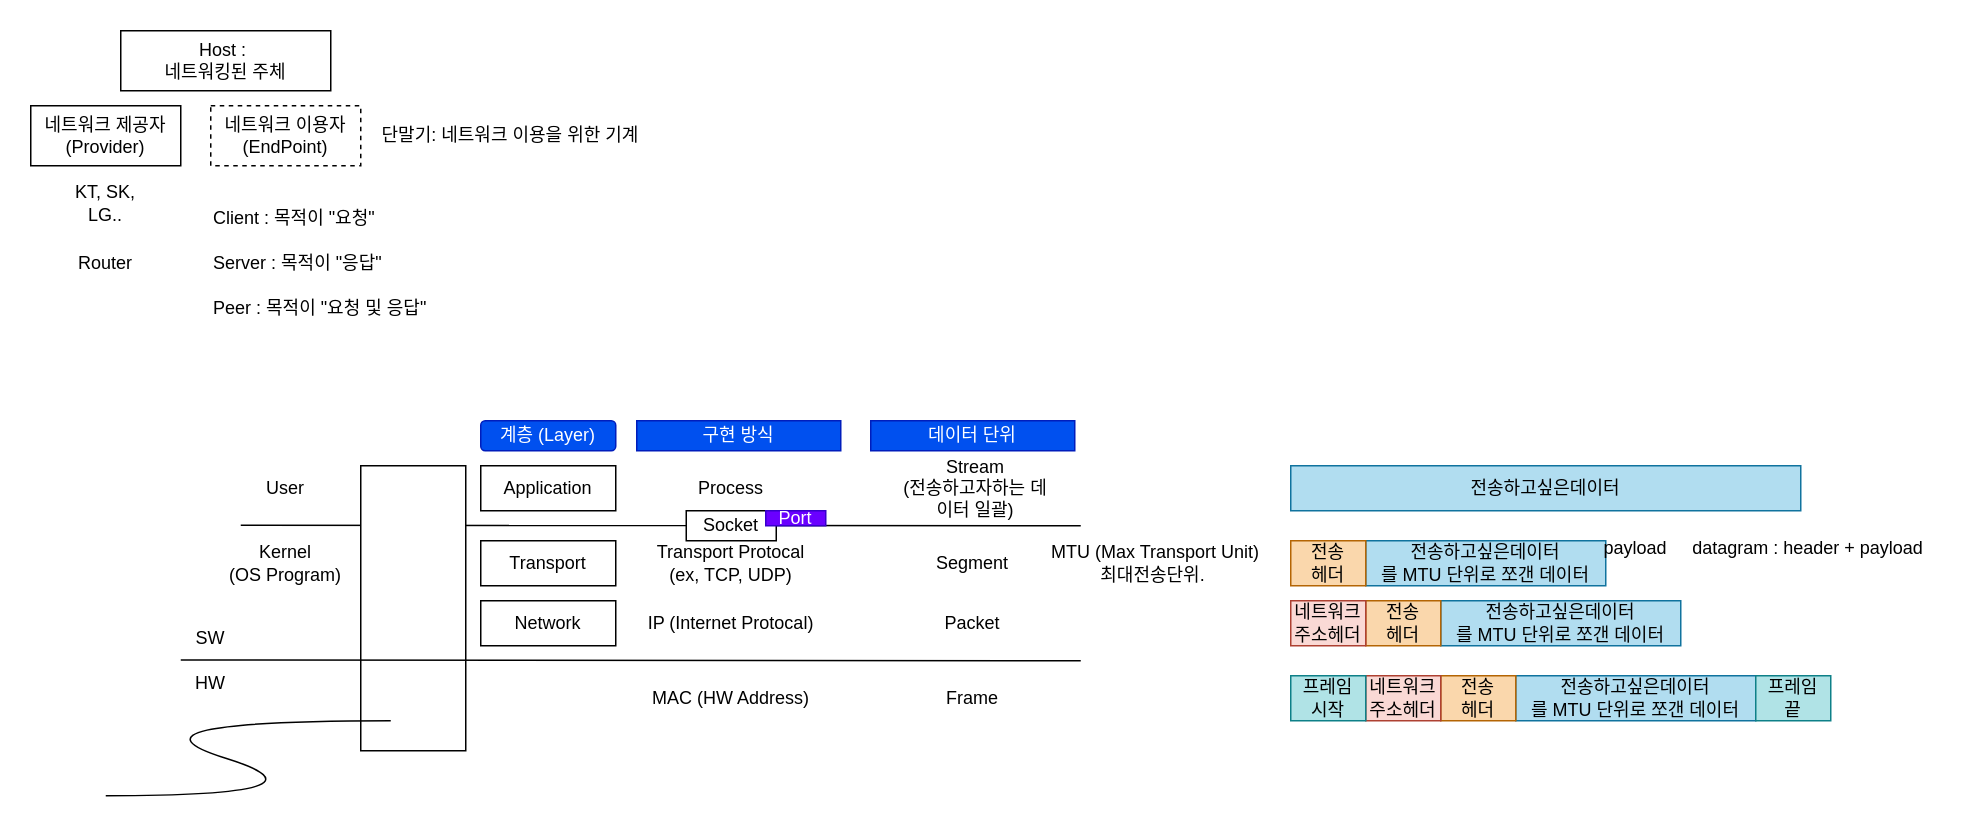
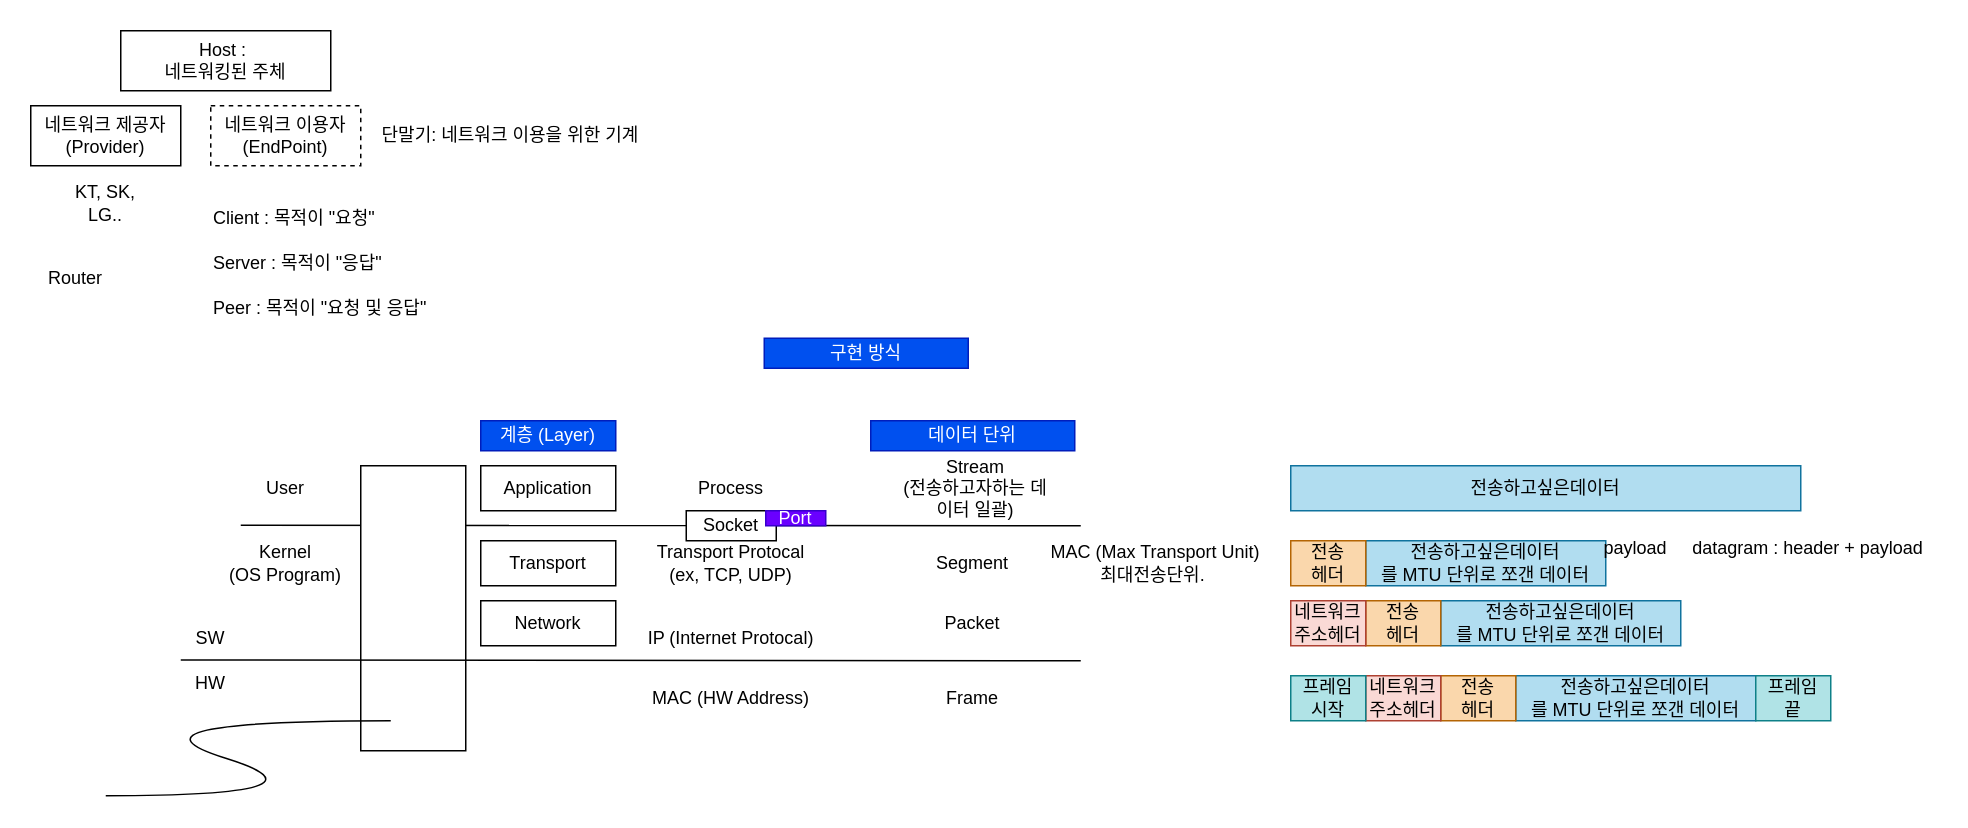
  <mxCell id="0" />
  <mxCell id="1" parent="0" />
  <mxCell id="2" value="" style="endArrow=none;html=1;rounded=0;" parent="1" edge="1"><mxGeometry width="50" height="50" relative="1" as="geometry"><mxPoint x="160" y="349.71" as="sourcePoint" /><mxPoint x="720" y="350" as="targetPoint" /></mxGeometry></mxCell>
  <mxCell id="3" value="Host :&amp;nbsp;&lt;div&gt;네트워킹된 주체&lt;/div&gt;" style="rounded=0;whiteSpace=wrap;html=1;" parent="1" vertex="1"><mxGeometry x="80" y="20" width="140" height="40" as="geometry" /></mxCell>
  <mxCell id="4" value="네트워크 제공자&lt;div&gt;(Provider)&lt;/div&gt;" style="rounded=0;whiteSpace=wrap;html=1;" parent="1" vertex="1"><mxGeometry x="20" y="70" width="100" height="40" as="geometry" /></mxCell>
  <mxCell id="5" value="네트워크 이용자&lt;div&gt;(EndPoint)&lt;/div&gt;" style="rounded=0;whiteSpace=wrap;html=1;dashed=1;" parent="1" vertex="1"><mxGeometry x="140" y="70" width="100" height="40" as="geometry" /></mxCell>
- <mxCell id="6" value="Router" style="text;html=1;align=center;verticalAlign=middle;whiteSpace=wrap;rounded=0;" parent="1" vertex="1"><mxGeometry x="40" y="160" width="60" height="30" as="geometry" /></mxCell>
+ <mxCell id="6" value="Router" style="text;html=1;align=center;verticalAlign=middle;whiteSpace=wrap;rounded=0;" parent="1" vertex="1"><mxGeometry x="20" y="170" width="60" height="30" as="geometry" /></mxCell>
  <mxCell id="7" value="KT, SK, LG.." style="text;html=1;align=center;verticalAlign=middle;whiteSpace=wrap;rounded=0;" parent="1" vertex="1"><mxGeometry x="40" y="120" width="60" height="30" as="geometry" /></mxCell>
  <mxCell id="8" value="단말기: 네트워크 이용을 위한 기계" style="text;html=1;align=center;verticalAlign=middle;whiteSpace=wrap;rounded=0;" parent="1" vertex="1"><mxGeometry x="240" y="75" width="200" height="30" as="geometry" /></mxCell>
  <mxCell id="9" value="Client : 목적이 &quot;요청&quot;" style="text;html=1;align=left;verticalAlign=middle;whiteSpace=wrap;rounded=0;" parent="1" vertex="1"><mxGeometry x="140" y="130" width="130" height="30" as="geometry" /></mxCell>
  <mxCell id="10" value="Server : 목적이 &quot;응답&quot;" style="text;html=1;align=left;verticalAlign=middle;whiteSpace=wrap;rounded=0;" parent="1" vertex="1"><mxGeometry x="140" y="160" width="130" height="30" as="geometry" /></mxCell>
  <mxCell id="11" value="Peer : 목적이 &quot;요청 및 응답&quot;" style="text;html=1;align=left;verticalAlign=middle;whiteSpace=wrap;rounded=0;" parent="1" vertex="1"><mxGeometry x="140" y="190" width="170" height="30" as="geometry" /></mxCell>
  <mxCell id="12" value="" style="rounded=0;whiteSpace=wrap;html=1;" parent="1" vertex="1"><mxGeometry x="240" y="310" width="70" height="190" as="geometry" /></mxCell>
  <mxCell id="13" value="" style="curved=1;endArrow=none;html=1;rounded=0;endFill=0;" parent="1" edge="1"><mxGeometry width="50" height="50" relative="1" as="geometry"><mxPoint x="70" y="530" as="sourcePoint" /><mxPoint x="260" y="480" as="targetPoint" /><Array as="points"><mxPoint x="230" y="530" /><mxPoint x="70" y="480" /></Array></mxGeometry></mxCell>
  <mxCell id="14" value="Network" style="rounded=0;whiteSpace=wrap;html=1;" parent="1" vertex="1"><mxGeometry x="320" y="400" width="90" height="30" as="geometry" /></mxCell>
- <mxCell id="15" value="IP (Internet Protocal)" style="text;html=1;align=center;verticalAlign=middle;whiteSpace=wrap;rounded=0;" parent="1" vertex="1"><mxGeometry x="424" y="400" width="126" height="30" as="geometry" /></mxCell>
+ <mxCell id="15" value="IP (Internet Protocal)" style="text;html=1;align=center;verticalAlign=middle;whiteSpace=wrap;rounded=0;" parent="1" vertex="1"><mxGeometry x="424" y="410" width="126" height="30" as="geometry" /></mxCell>
  <mxCell id="16" value="MAC (HW Address)" style="text;html=1;align=center;verticalAlign=middle;whiteSpace=wrap;rounded=0;" parent="1" vertex="1"><mxGeometry x="424" y="450" width="126" height="30" as="geometry" /></mxCell>
  <mxCell id="17" value="Transport" style="rounded=0;whiteSpace=wrap;html=1;" parent="1" vertex="1"><mxGeometry x="320" y="360" width="90" height="30" as="geometry" /></mxCell>
  <mxCell id="18" value="Transport Protocal&lt;div&gt;(ex, TCP, UDP)&lt;/div&gt;" style="text;html=1;align=center;verticalAlign=middle;whiteSpace=wrap;rounded=0;" parent="1" vertex="1"><mxGeometry x="424" y="360" width="126" height="30" as="geometry" /></mxCell>
  <mxCell id="19" value="Application" style="rounded=0;whiteSpace=wrap;html=1;" parent="1" vertex="1"><mxGeometry x="320" y="310" width="90" height="30" as="geometry" /></mxCell>
  <mxCell id="20" value="Process" style="text;html=1;align=center;verticalAlign=middle;whiteSpace=wrap;rounded=0;" parent="1" vertex="1"><mxGeometry x="424" y="310" width="126" height="30" as="geometry" /></mxCell>
  <mxCell id="21" value="Socket" style="rounded=0;whiteSpace=wrap;html=1;" parent="1" vertex="1"><mxGeometry x="457" y="340" width="60" height="20" as="geometry" /></mxCell>
  <mxCell id="22" value="Port" style="rounded=0;whiteSpace=wrap;html=1;fillColor=#6a00ff;fontColor=#ffffff;strokeColor=#3700CC;" parent="1" vertex="1"><mxGeometry x="510" y="340" width="40" height="10" as="geometry" /></mxCell>
  <mxCell id="23" value="" style="endArrow=none;html=1;rounded=0;" parent="1" edge="1"><mxGeometry width="50" height="50" relative="1" as="geometry"><mxPoint x="120" y="439.43" as="sourcePoint" /><mxPoint x="720" y="440" as="targetPoint" /></mxGeometry></mxCell>
  <mxCell id="24" value="HW" style="text;html=1;align=center;verticalAlign=middle;whiteSpace=wrap;rounded=0;" parent="1" vertex="1"><mxGeometry x="110" y="440" width="60" height="30" as="geometry" /></mxCell>
  <mxCell id="25" value="SW" style="text;html=1;align=center;verticalAlign=middle;whiteSpace=wrap;rounded=0;" parent="1" vertex="1"><mxGeometry x="110" y="410" width="60" height="30" as="geometry" /></mxCell>
  <mxCell id="26" value="Kernel&lt;div&gt;(OS Program)&lt;/div&gt;" style="text;html=1;align=center;verticalAlign=middle;whiteSpace=wrap;rounded=0;" parent="1" vertex="1"><mxGeometry x="150" y="360" width="80" height="30" as="geometry" /></mxCell>
  <mxCell id="27" value="User" style="text;html=1;align=center;verticalAlign=middle;whiteSpace=wrap;rounded=0;" parent="1" vertex="1"><mxGeometry x="150" y="310" width="80" height="30" as="geometry" /></mxCell>
- <mxCell id="28" value="계층 (Layer)" style="whiteSpace=wrap;html=1;fillColor=#0050ef;fontColor=#ffffff;strokeColor=#001DBC;rounded=1;" parent="1" vertex="1"><mxGeometry x="320" y="280" width="90" height="20" as="geometry" /></mxCell>
- <mxCell id="29" value="구현 방식" style="rounded=0;whiteSpace=wrap;html=1;fillColor=#0050ef;fontColor=#ffffff;strokeColor=#001DBC;" parent="1" vertex="1"><mxGeometry x="424" y="280" width="136" height="20" as="geometry" /></mxCell>
+ <mxCell id="28" value="계층 (Layer)" style="rounded=0;whiteSpace=wrap;html=1;fillColor=#0050ef;fontColor=#ffffff;strokeColor=#001DBC;" parent="1" vertex="1"><mxGeometry x="320" y="280" width="90" height="20" as="geometry" /></mxCell>
+ <mxCell id="29" value="구현 방식" style="rounded=0;whiteSpace=wrap;html=1;fillColor=#0050ef;fontColor=#ffffff;strokeColor=#001DBC;" parent="1" vertex="1"><mxGeometry x="509" y="225" width="136" height="20" as="geometry" /></mxCell>
  <mxCell id="30" value="데이터 단위" style="rounded=0;whiteSpace=wrap;html=1;fillColor=#0050ef;fontColor=#ffffff;strokeColor=#001DBC;" parent="1" vertex="1"><mxGeometry x="580" y="280" width="136" height="20" as="geometry" /></mxCell>
  <mxCell id="31" value="Stream&lt;div&gt;(전송하고자하는 데이터 일괄)&lt;/div&gt;" style="text;html=1;align=center;verticalAlign=middle;whiteSpace=wrap;rounded=0;" parent="1" vertex="1"><mxGeometry x="600" y="310" width="100" height="30" as="geometry" /></mxCell>
- <mxCell id="32" value="MTU (Max Transport Unit)&lt;div&gt;최대전송단위.&amp;nbsp;&lt;/div&gt;" style="text;html=1;align=center;verticalAlign=middle;whiteSpace=wrap;rounded=0;" parent="1" vertex="1"><mxGeometry x="690" y="360" width="160" height="30" as="geometry" /></mxCell>
+ <mxCell id="32" value="MAC (Max Transport Unit)&lt;div&gt;최대전송단위.&amp;nbsp;&lt;/div&gt;" style="text;html=1;align=center;verticalAlign=middle;whiteSpace=wrap;rounded=0;" parent="1" vertex="1"><mxGeometry x="690" y="360" width="160" height="30" as="geometry" /></mxCell>
  <mxCell id="33" value="Segment" style="text;html=1;align=center;verticalAlign=middle;whiteSpace=wrap;rounded=0;" parent="1" vertex="1"><mxGeometry x="598" y="360" width="100" height="30" as="geometry" /></mxCell>
  <mxCell id="34" value="전송하고싶은데이터" style="rounded=0;whiteSpace=wrap;html=1;fillColor=#b1ddf0;strokeColor=#10739e;fontColor=#000000;" parent="1" vertex="1"><mxGeometry x="860" y="310" width="340" height="30" as="geometry" /></mxCell>
  <mxCell id="35" value="전송하고싶은데이터&lt;div&gt;를 MTU 단위로 쪼갠 데이터&lt;/div&gt;" style="rounded=0;whiteSpace=wrap;html=1;fillColor=#b1ddf0;strokeColor=#10739e;fontColor=#000000;" parent="1" vertex="1"><mxGeometry x="910" y="360" width="160" height="30" as="geometry" /></mxCell>
  <mxCell id="36" value="전송&lt;div&gt;헤더&lt;/div&gt;" style="rounded=0;whiteSpace=wrap;html=1;fillColor=#fad7ac;strokeColor=#b46504;fontColor=#000000;" parent="1" vertex="1"><mxGeometry x="860" y="360" width="50" height="30" as="geometry" /></mxCell>
  <mxCell id="37" value="전송하고싶은데이터&lt;div&gt;를 MTU 단위로 쪼갠 데이터&lt;/div&gt;" style="rounded=0;whiteSpace=wrap;html=1;fillColor=#b1ddf0;strokeColor=#10739e;fontColor=#000000;" parent="1" vertex="1"><mxGeometry x="960" y="400" width="160" height="30" as="geometry" /></mxCell>
  <mxCell id="38" value="전송&lt;div&gt;헤더&lt;/div&gt;" style="rounded=0;whiteSpace=wrap;html=1;fillColor=#fad7ac;strokeColor=#b46504;fontColor=#000000;" parent="1" vertex="1"><mxGeometry x="910" y="400" width="50" height="30" as="geometry" /></mxCell>
  <mxCell id="39" value="네트워크&lt;div&gt;주소헤더&lt;/div&gt;" style="rounded=0;whiteSpace=wrap;html=1;fillColor=#fad9d5;strokeColor=#ae4132;fontColor=#000000;" parent="1" vertex="1"><mxGeometry x="860" y="400" width="50" height="30" as="geometry" /></mxCell>
  <mxCell id="40" value="Packet" style="text;html=1;align=center;verticalAlign=middle;whiteSpace=wrap;rounded=0;" parent="1" vertex="1"><mxGeometry x="598" y="400" width="100" height="30" as="geometry" /></mxCell>
  <mxCell id="41" value="전송하고싶은데이터&lt;div&gt;를 MTU 단위로 쪼갠 데이터&lt;/div&gt;" style="rounded=0;whiteSpace=wrap;html=1;fillColor=#b1ddf0;strokeColor=#10739e;fontColor=#000000;" parent="1" vertex="1"><mxGeometry x="1010" y="450" width="160" height="30" as="geometry" /></mxCell>
  <mxCell id="42" value="전송&lt;div&gt;헤더&lt;/div&gt;" style="rounded=0;whiteSpace=wrap;html=1;fillColor=#fad7ac;strokeColor=#b46504;fontColor=#000000;" parent="1" vertex="1"><mxGeometry x="960" y="450" width="50" height="30" as="geometry" /></mxCell>
  <mxCell id="43" value="네트워크&lt;div&gt;주소헤더&lt;/div&gt;" style="rounded=0;whiteSpace=wrap;html=1;fillColor=#fad9d5;strokeColor=#ae4132;fontColor=#000000;" parent="1" vertex="1"><mxGeometry x="910" y="450" width="50" height="30" as="geometry" /></mxCell>
  <mxCell id="44" value="프레임&lt;div&gt;시작&lt;/div&gt;" style="rounded=0;whiteSpace=wrap;html=1;fillColor=#b0e3e6;strokeColor=#0e8088;fontColor=#000000;" parent="1" vertex="1"><mxGeometry x="860" y="450" width="50" height="30" as="geometry" /></mxCell>
  <mxCell id="45" value="프레임&lt;div&gt;끝&lt;/div&gt;" style="rounded=0;whiteSpace=wrap;html=1;fillColor=#b0e3e6;strokeColor=#0e8088;fontColor=#000000;" parent="1" vertex="1"><mxGeometry x="1170" y="450" width="50" height="30" as="geometry" /></mxCell>
  <mxCell id="46" value="Frame" style="text;html=1;align=center;verticalAlign=middle;whiteSpace=wrap;rounded=0;" parent="1" vertex="1"><mxGeometry x="598" y="450" width="100" height="30" as="geometry" /></mxCell>
  <mxCell id="47" value="payload" style="text;html=1;align=center;verticalAlign=middle;whiteSpace=wrap;rounded=0;" vertex="1" parent="1"><mxGeometry x="1060" y="350" width="60" height="30" as="geometry" /></mxCell>
  <mxCell id="48" value="datagram : header + payload" style="text;html=1;align=center;verticalAlign=middle;whiteSpace=wrap;rounded=0;" vertex="1" parent="1"><mxGeometry x="1120" y="350" width="170" height="30" as="geometry" /></mxCell>
